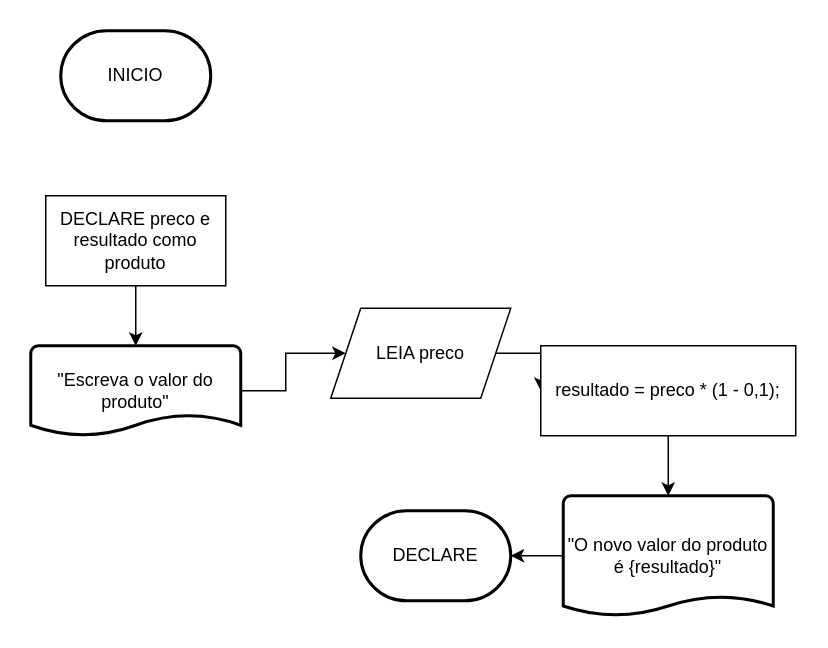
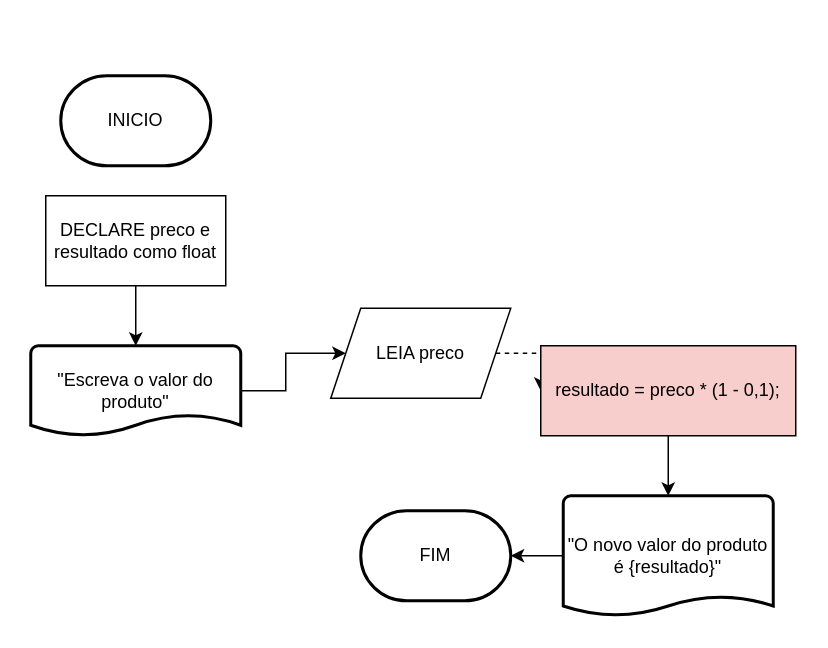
  <mxCell id="0" />
  <mxCell id="1" parent="0" />
- <mxCell id="2" value="&lt;div&gt;DECLARE&lt;/div&gt;" style="strokeWidth=2;html=1;shape=mxgraph.flowchart.terminator;whiteSpace=wrap;" vertex="1" parent="1"><mxGeometry x="240" y="340" width="100" height="60" as="geometry" /></mxCell>
- <mxCell id="3" value="INICIO" style="strokeWidth=2;html=1;shape=mxgraph.flowchart.terminator;whiteSpace=wrap;" vertex="1" parent="1"><mxGeometry x="40" y="20" width="100" height="60" as="geometry" /></mxCell>
+ <mxCell id="2" value="&lt;div&gt;FIM&lt;/div&gt;" style="strokeWidth=2;html=1;shape=mxgraph.flowchart.terminator;whiteSpace=wrap;" vertex="1" parent="1"><mxGeometry x="240" y="340" width="100" height="60" as="geometry" /></mxCell>
+ <mxCell id="3" value="INICIO" style="strokeWidth=2;html=1;shape=mxgraph.flowchart.terminator;whiteSpace=wrap;" vertex="1" parent="1"><mxGeometry x="40" y="50" width="100" height="60" as="geometry" /></mxCell>
  <mxCell id="4" value="" style="edgeStyle=orthogonalEdgeStyle;rounded=0;orthogonalLoop=1;jettySize=auto;html=1;" edge="1" parent="1" source="5" target="7"><mxGeometry relative="1" as="geometry" /></mxCell>
- <mxCell id="5" value="DECLARE preco e resultado como produto" style="rounded=0;whiteSpace=wrap;html=1;" vertex="1" parent="1"><mxGeometry x="30" y="130" width="120" height="60" as="geometry" /></mxCell>
+ <mxCell id="5" value="DECLARE preco e resultado como float" style="rounded=0;whiteSpace=wrap;html=1;" vertex="1" parent="1"><mxGeometry x="30" y="130" width="120" height="60" as="geometry" /></mxCell>
  <mxCell id="6" value="" style="edgeStyle=orthogonalEdgeStyle;rounded=0;orthogonalLoop=1;jettySize=auto;html=1;" edge="1" parent="1" source="7" target="9"><mxGeometry relative="1" as="geometry" /></mxCell>
  <mxCell id="7" value="&quot;Escreva o valor do produto&quot;" style="strokeWidth=2;html=1;shape=mxgraph.flowchart.document2;whiteSpace=wrap;size=0.233;" vertex="1" parent="1"><mxGeometry x="20" y="230" width="140" height="60" as="geometry" /></mxCell>
- <mxCell id="8" value="" style="edgeStyle=orthogonalEdgeStyle;rounded=0;orthogonalLoop=1;jettySize=auto;html=1;" edge="1" parent="1" source="9" target="11"><mxGeometry relative="1" as="geometry" /></mxCell>
+ <mxCell id="8" value="" style="edgeStyle=orthogonalEdgeStyle;rounded=0;orthogonalLoop=1;jettySize=auto;html=1;dashed=1;" edge="1" parent="1" source="9" target="11"><mxGeometry relative="1" as="geometry" /></mxCell>
  <mxCell id="9" value="LEIA preco" style="shape=parallelogram;perimeter=parallelogramPerimeter;whiteSpace=wrap;html=1;fixedSize=1;" vertex="1" parent="1"><mxGeometry x="220" y="205" width="120" height="60" as="geometry" /></mxCell>
  <mxCell id="10" value="" style="edgeStyle=orthogonalEdgeStyle;rounded=0;orthogonalLoop=1;jettySize=auto;html=1;" edge="1" parent="1" source="11" target="13"><mxGeometry relative="1" as="geometry" /></mxCell>
- <mxCell id="11" value="resultado = preco * (1 - 0,1);" style="rounded=0;whiteSpace=wrap;html=1;" vertex="1" parent="1"><mxGeometry x="360" y="230" width="170" height="60" as="geometry" /></mxCell>
+ <mxCell id="11" value="resultado = preco * (1 - 0,1);" style="rounded=0;whiteSpace=wrap;html=1;fillColor=#f8cecc;" vertex="1" parent="1"><mxGeometry x="360" y="230" width="170" height="60" as="geometry" /></mxCell>
  <mxCell id="12" value="" style="edgeStyle=orthogonalEdgeStyle;rounded=0;orthogonalLoop=1;jettySize=auto;html=1;" edge="1" parent="1" source="13" target="2"><mxGeometry relative="1" as="geometry" /></mxCell>
  <mxCell id="13" value="&quot;O novo valor do produto é {resultado}&quot;" style="strokeWidth=2;html=1;shape=mxgraph.flowchart.document2;whiteSpace=wrap;size=0.163;" vertex="1" parent="1"><mxGeometry x="375" y="330" width="140" height="80" as="geometry" /></mxCell>
